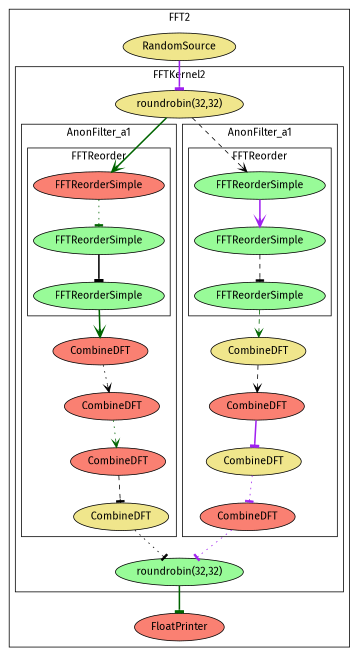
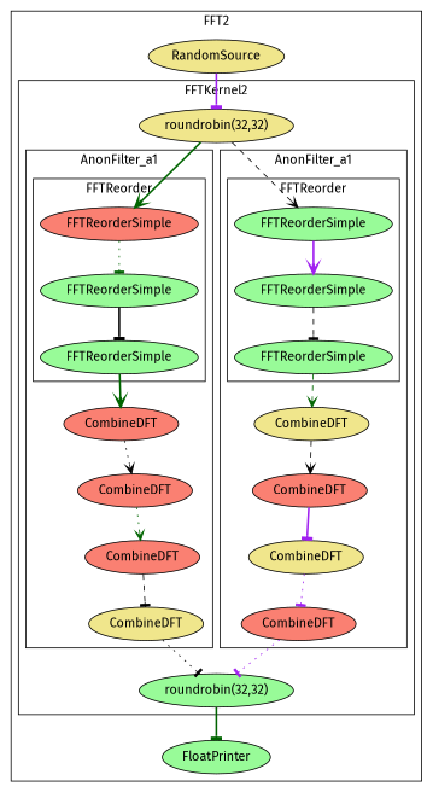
  digraph {
    fontname="Fira Sans"
    node [style=filled fillcolor=palegreen fontname="Fira Sans"]
    edge [color=black style=bold arrowhead=tee fontname="Fira Sans"]
    n1 [label=FFTReorderSimple fillcolor=salmon]
    n2 [label=FFTReorderSimple]
    n3 [label=FFTReorderSimple]
    n4 [label=CombineDFT fillcolor=salmon]
    n5 [label=CombineDFT fillcolor=salmon]
    n6 [label=CombineDFT fillcolor=salmon]
    n7 [label=CombineDFT fillcolor=khaki]
    n8 [label=FFTReorderSimple]
    n9 [label=FFTReorderSimple]
    n10 [label=FFTReorderSimple]
    n11 [label=CombineDFT fillcolor=khaki]
    n12 [label=CombineDFT fillcolor=salmon]
    n13 [label=CombineDFT fillcolor=khaki]
    n14 [label=CombineDFT fillcolor=salmon]
    n15 [label="roundrobin(32,32)" fillcolor=khaki]
    n16 [label="roundrobin(32,32)"]
    n17 [label=RandomSource fillcolor=khaki]
-   n18 [label=FloatPrinter fillcolor=salmon]
+   n18 [label=FloatPrinter]
    subgraph cluster_1 {
      label=FFT2
      n17
      n18
      subgraph cluster_2 {
        label=FFTKernel2
        n15
        n16
        subgraph cluster_3 {
          label=AnonFilter_a1
          n4
          n5
          n6
          n7
          subgraph cluster_4 {
            label=FFTReorder
            n1
            n2
            n3
          }
        }
        subgraph cluster_5 {
          label=AnonFilter_a1
          n11
          n12
          n13
          n14
          subgraph cluster_6 {
            label=FFTReorder
            n8
            n9
            n10
          }
        }
      }
    }
    n1 -> n2 [color=darkgreen style=dotted]
    n2 -> n3
    n3 -> n4 [color=darkgreen arrowhead=vee]
    n4 -> n5 [style=dotted arrowhead=vee]
    n5 -> n6 [color=darkgreen style=dotted arrowhead=vee]
    n6 -> n7 [style=dashed]
    n7 -> n16 [style=dotted]
    n8 -> n9 [color=purple arrowhead=vee]
    n9 -> n10 [style=dashed]
    n10 -> n11 [color=darkgreen style=dashed arrowhead=vee]
    n11 -> n12 [style=dashed arrowhead=vee]
    n12 -> n13 [color=purple]
    n13 -> n14 [color=purple style=dotted]
    n14 -> n16 [color=purple style=dotted]
    n15 -> n1 [color=darkgreen arrowhead=vee]
    n15 -> n8 [style=dashed arrowhead=vee]
    n16 -> n18 [color=darkgreen]
    n17 -> n15 [color=purple]
  }
